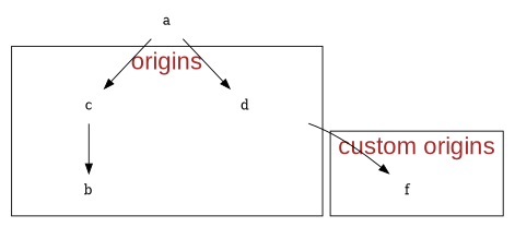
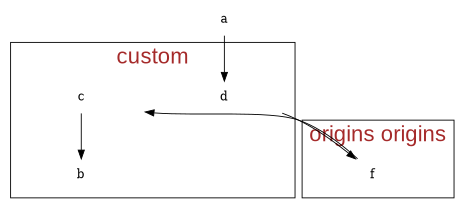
  digraph {
    fontcolor=brown
    fontname=Arial
    fontsize=25
    node [margin=0 shape=none]
    edge [fontname=Arial fontsize=20]
    b [width=2]
    c [width=2]
    d [width=2]
    f [width=2]
    a [width=2]
    subgraph cluster_1 {
-     label=origins
+     label=custom
      b
      c
      d
    }
    subgraph cluster_2 {
-     label="custom origins"
+     label="origins origins"
      f
    }
    c -> b
    d -> f
-   a -> c
+   f -> c
    a -> d
  }
